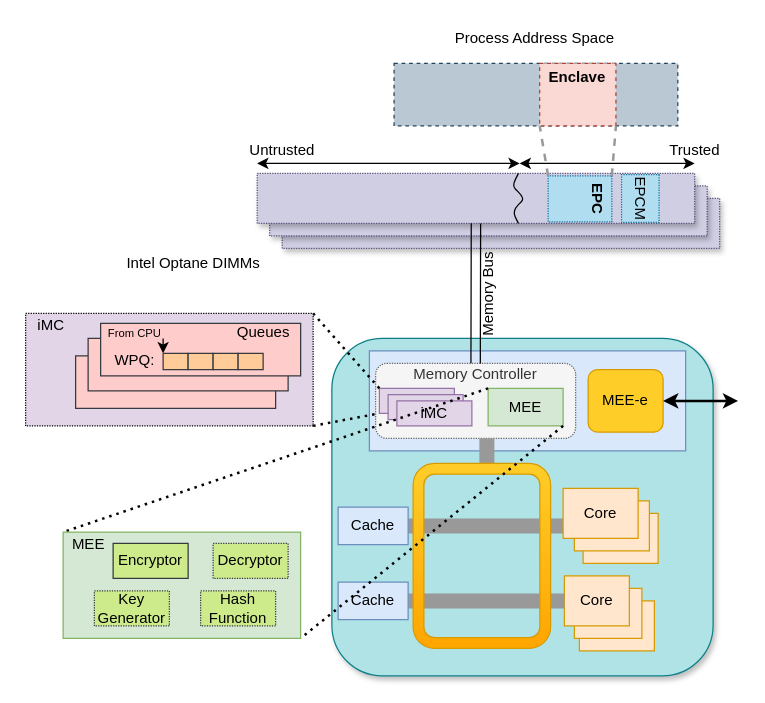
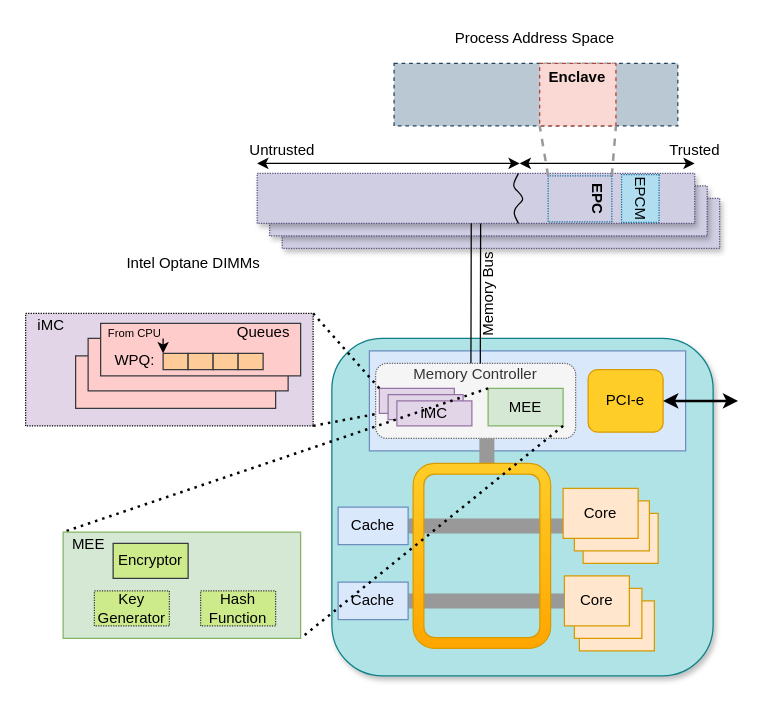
  <mxCell id="0" />
  <mxCell id="1" parent="0" />
  <mxCell id="2" value="" style="rounded=1;whiteSpace=wrap;html=1;glass=0;comic=0;shadow=1;fillColor=#b0e3e6;strokeColor=#0e8088;" vertex="1" parent="1"><mxGeometry x="265" y="270" width="305" height="270" as="geometry" /></mxCell>
  <mxCell id="3" value="" style="verticalLabelPosition=bottom;verticalAlign=top;html=1;shape=mxgraph.basic.rect;fillColor2=none;strokeWidth=1;size=20;indent=5;rounded=1;shadow=0;glass=0;dashed=0;comic=0;fillColor=#dae8fc;strokeColor=#6c8ebf;gradientColor=none;" vertex="1" parent="1"><mxGeometry x="295" y="280" width="253" height="80" as="geometry" /></mxCell>
  <mxCell id="4" value="" style="rounded=0;whiteSpace=wrap;html=1;shadow=1;glass=0;dashed=1;dashPattern=1 1;comic=0;fillColor=#d0cee2;strokeColor=#56517e;" vertex="1" parent="1"><mxGeometry x="225.25" y="158" width="350" height="40" as="geometry" /></mxCell>
  <mxCell id="5" value="" style="rounded=0;whiteSpace=wrap;html=1;shadow=1;glass=0;dashed=1;dashPattern=1 1;comic=0;fillColor=#d0cee2;strokeColor=#56517e;" vertex="1" parent="1"><mxGeometry x="215.25" y="148" width="350" height="40" as="geometry" /></mxCell>
  <mxCell id="6" value="Memory Controller&lt;br&gt;&lt;br&gt;&lt;br&gt;&lt;br&gt;" style="rounded=1;whiteSpace=wrap;html=1;dashed=1;dashPattern=1 1;fillColor=#f5f5f5;strokeColor=#666666;fontColor=#333333;" vertex="1" parent="1"><mxGeometry x="300" y="290" width="160" height="60" as="geometry" /></mxCell>
  <mxCell id="7" value="Core" style="rounded=0;whiteSpace=wrap;html=1;fillColor=#ffe6cc;strokeColor=#d79b00;" vertex="1" parent="1"><mxGeometry x="466" y="410" width="60" height="40" as="geometry" /></mxCell>
  <mxCell id="8" style="edgeStyle=orthogonalEdgeStyle;rounded=0;jumpSize=10;orthogonalLoop=1;jettySize=auto;html=1;exitX=1;exitY=0.5;exitDx=0;exitDy=0;entryX=0;entryY=0.75;entryDx=0;entryDy=0;startSize=6;endArrow=none;endFill=0;endSize=17;targetPerimeterSpacing=4;strokeColor=#999999;strokeWidth=12;" edge="1" parent="1" source="9" target="13"><mxGeometry relative="1" as="geometry" /></mxCell>
  <mxCell id="9" value="Cache" style="rounded=0;whiteSpace=wrap;html=1;fillColor=#dae8fc;strokeColor=#6c8ebf;" vertex="1" parent="1"><mxGeometry x="270" y="405" width="56" height="30" as="geometry" /></mxCell>
  <mxCell id="10" value="" style="rounded=0;whiteSpace=wrap;html=1;fillColor=#e1d5e7;strokeColor=#9673a6;" vertex="1" parent="1"><mxGeometry x="303" y="310" width="60" height="20" as="geometry" /></mxCell>
  <mxCell id="11" value="" style="rounded=0;whiteSpace=wrap;html=1;fillColor=#e1d5e7;strokeColor=#9673a6;" vertex="1" parent="1"><mxGeometry x="310" y="315" width="60" height="20" as="geometry" /></mxCell>
  <mxCell id="12" value="Core" style="rounded=0;whiteSpace=wrap;html=1;fillColor=#ffe6cc;strokeColor=#d79b00;" vertex="1" parent="1"><mxGeometry x="459" y="400" width="60" height="40" as="geometry" /></mxCell>
  <mxCell id="13" value="Core" style="rounded=0;whiteSpace=wrap;html=1;fillColor=#ffe6cc;strokeColor=#d79b00;" vertex="1" parent="1"><mxGeometry x="450" y="390" width="60" height="40" as="geometry" /></mxCell>
  <mxCell id="14" value="Core" style="rounded=0;whiteSpace=wrap;html=1;fillColor=#ffe6cc;strokeColor=#d79b00;" vertex="1" parent="1"><mxGeometry x="463" y="480" width="60" height="40" as="geometry" /></mxCell>
  <mxCell id="15" value="Core" style="rounded=0;whiteSpace=wrap;html=1;fillColor=#ffe6cc;strokeColor=#d79b00;" vertex="1" parent="1"><mxGeometry x="459" y="470" width="54" height="40" as="geometry" /></mxCell>
  <mxCell id="16" value="Core" style="rounded=0;whiteSpace=wrap;html=1;fillColor=#ffe6cc;strokeColor=#d79b00;" vertex="1" parent="1"><mxGeometry x="451" y="460" width="52" height="40" as="geometry" /></mxCell>
  <mxCell id="17" value="iMC" style="rounded=0;whiteSpace=wrap;html=1;fillColor=#e1d5e7;strokeColor=#9673a6;" vertex="1" parent="1"><mxGeometry x="317" y="320" width="60" height="20" as="geometry" /></mxCell>
  <mxCell id="18" value="MEE" style="rounded=0;whiteSpace=wrap;html=1;fillColor=#d5e8d4;strokeColor=#82b366;" vertex="1" parent="1"><mxGeometry x="390" y="310" width="60" height="30" as="geometry" /></mxCell>
  <mxCell id="19" value="" style="rounded=0;whiteSpace=wrap;html=1;shadow=1;glass=0;dashed=1;dashPattern=1 1;comic=0;fillColor=#d0cee2;strokeColor=#56517e;" vertex="1" parent="1"><mxGeometry x="205.25" y="138" width="350" height="40" as="geometry" /></mxCell>
  <mxCell id="20" value="" style="endArrow=none;html=1;exitX=0.5;exitY=1;exitDx=0;exitDy=0;" edge="1" parent="1"><mxGeometry width="50" height="50" relative="1" as="geometry"><mxPoint x="414.25" y="178" as="sourcePoint" /><mxPoint x="414.25" y="138" as="targetPoint" /><Array as="points"><mxPoint x="409.25" y="168" /><mxPoint x="419.25" y="158" /><mxPoint x="409.25" y="148" /></Array></mxGeometry></mxCell>
  <mxCell id="21" value="" style="endArrow=classic;startArrow=classic;html=1;" edge="1" parent="1"><mxGeometry width="50" height="50" relative="1" as="geometry"><mxPoint x="415.25" y="130" as="sourcePoint" /><mxPoint x="555.25" y="130" as="targetPoint" /></mxGeometry></mxCell>
  <mxCell id="22" value="Trusted" style="text;html=1;align=center;verticalAlign=middle;resizable=0;points=[];autosize=1;" vertex="1" parent="1"><mxGeometry x="524.75" y="110" width="60" height="20" as="geometry" /></mxCell>
  <mxCell id="23" value="" style="endArrow=classic;startArrow=classic;html=1;" edge="1" parent="1"><mxGeometry width="50" height="50" relative="1" as="geometry"><mxPoint x="205.25" y="130" as="sourcePoint" /><mxPoint x="415.25" y="130" as="targetPoint" /></mxGeometry></mxCell>
  <mxCell id="24" value="Untrusted" style="text;html=1;align=center;verticalAlign=middle;resizable=0;points=[];autosize=1;" vertex="1" parent="1"><mxGeometry x="190" y="110" width="70" height="20" as="geometry" /></mxCell>
  <mxCell id="25" value="" style="shape=link;html=1;startSize=6;endArrow=none;endFill=0;endSize=17;targetPerimeterSpacing=4;exitX=0.5;exitY=0;exitDx=0;exitDy=0;entryX=0.5;entryY=1;entryDx=0;entryDy=0;width=-7.5;" edge="1" parent="1" source="6" target="19"><mxGeometry width="50" height="50" relative="1" as="geometry"><mxPoint x="195" y="330" as="sourcePoint" /><mxPoint x="245" y="280" as="targetPoint" /></mxGeometry></mxCell>
  <mxCell id="26" value="Memory Bus" style="text;html=1;align=center;verticalAlign=middle;resizable=0;points=[];autosize=1;rotation=-90;" vertex="1" parent="1"><mxGeometry x="350.25" y="225" width="80" height="20" as="geometry" /></mxCell>
  <mxCell id="27" value="Intel Optane DIMMs" style="text;html=1;align=center;verticalAlign=middle;resizable=0;points=[];autosize=1;" vertex="1" parent="1"><mxGeometry x="94.25" y="200" width="120" height="20" as="geometry" /></mxCell>
- <mxCell id="28" value="&lt;font style=&quot;font-size: 12px&quot;&gt;&lt;b&gt;EPC&lt;br&gt;&lt;br&gt;&lt;br&gt;&lt;/b&gt;&lt;/font&gt;" style="rounded=0;whiteSpace=wrap;html=1;shadow=0;glass=0;dashed=1;dashPattern=1 1;comic=0;fillColor=#b1ddf0;strokeColor=#10739e;rotation=90;" vertex="1" parent="1"><mxGeometry x="445.04" y="132.97" width="36.87" height="50.94" as="geometry" /></mxCell>
+ <mxCell id="28" value="&lt;font style=&quot;font-size: 12px&quot;&gt;&lt;b&gt;EPC&lt;br&gt;&lt;br&gt;&lt;br&gt;&lt;/b&gt;&lt;/font&gt;" style="rounded=0;whiteSpace=wrap;html=1;shadow=0;glass=0;dashed=1;dashPattern=1 1;comic=0;fillColor=#d0cee2;strokeColor=#10739e;rotation=90;" vertex="1" parent="1"><mxGeometry x="445.04" y="132.97" width="36.87" height="50.94" as="geometry" /></mxCell>
  <mxCell id="29" value="" style="rounded=0;whiteSpace=wrap;html=1;shadow=0;glass=0;dashed=1;comic=0;fillColor=#bac8d3;strokeColor=#23445d;" vertex="1" parent="1"><mxGeometry x="314.75" y="50" width="227" height="50" as="geometry" /></mxCell>
  <mxCell id="30" value="Process Address Space" style="text;html=1;align=center;verticalAlign=middle;resizable=0;points=[];autosize=1;" vertex="1" parent="1"><mxGeometry x="356.5" y="20" width="140" height="20" as="geometry" /></mxCell>
  <mxCell id="31" value="&lt;b&gt;Enclave&lt;br&gt;&lt;br&gt;&lt;br&gt;&lt;/b&gt;" style="rounded=0;whiteSpace=wrap;html=1;shadow=0;glass=0;dashed=1;comic=0;fillColor=#fad9d5;strokeColor=#ae4132;" vertex="1" parent="1"><mxGeometry x="431.25" y="50" width="61" height="50" as="geometry" /></mxCell>
  <mxCell id="32" value="" style="endArrow=none;dashed=1;html=1;strokeColor=#999999;strokeWidth=2;entryX=0;entryY=1;entryDx=0;entryDy=0;exitX=0;exitY=1;exitDx=0;exitDy=0;" edge="1" parent="1" source="28" target="31"><mxGeometry width="50" height="50" relative="1" as="geometry"><mxPoint x="404.75" y="120" as="sourcePoint" /><mxPoint x="454.75" y="70" as="targetPoint" /></mxGeometry></mxCell>
  <mxCell id="33" value="" style="endArrow=none;dashed=1;html=1;strokeColor=#999999;strokeWidth=2;entryX=1;entryY=1;entryDx=0;entryDy=0;exitX=0;exitY=0;exitDx=0;exitDy=0;" edge="1" parent="1" source="28" target="31"><mxGeometry width="50" height="50" relative="1" as="geometry"><mxPoint x="436.25" y="148" as="sourcePoint" /><mxPoint x="464.75" y="70" as="targetPoint" /></mxGeometry></mxCell>
  <mxCell id="34" style="edgeStyle=orthogonalEdgeStyle;rounded=0;jumpSize=10;orthogonalLoop=1;jettySize=auto;html=1;exitX=1;exitY=0.5;exitDx=0;exitDy=0;entryX=0;entryY=0.5;entryDx=0;entryDy=0;startSize=6;endArrow=none;endFill=0;endSize=17;targetPerimeterSpacing=4;strokeColor=#999999;strokeWidth=12;" edge="1" parent="1" source="35" target="16"><mxGeometry relative="1" as="geometry" /></mxCell>
  <mxCell id="35" value="Cache" style="rounded=0;whiteSpace=wrap;html=1;fillColor=#dae8fc;strokeColor=#6c8ebf;" vertex="1" parent="1"><mxGeometry x="270" y="465" width="56" height="30" as="geometry" /></mxCell>
  <mxCell id="36" style="edgeStyle=orthogonalEdgeStyle;rounded=0;jumpSize=10;orthogonalLoop=1;jettySize=auto;html=1;startSize=6;endArrow=none;endFill=0;endSize=17;targetPerimeterSpacing=4;strokeColor=#999999;strokeWidth=12;entryX=0.5;entryY=1;entryDx=0;entryDy=0;" edge="1" parent="1"><mxGeometry relative="1" as="geometry"><mxPoint x="389" y="378" as="sourcePoint" /><mxPoint x="389" y="350" as="targetPoint" /><Array as="points"><mxPoint x="389" y="360" /><mxPoint x="389" y="360" /></Array></mxGeometry></mxCell>
  <mxCell id="37" value="" style="verticalLabelPosition=bottom;verticalAlign=top;html=1;shape=mxgraph.basic.rounded_frame;dx=8.6;rounded=1;shadow=0;glass=0;dashed=0;comic=0;fillColor=#ffcd28;strokeColor=#d79b00;gradientColor=#ffa500;" vertex="1" parent="1"><mxGeometry x="330" y="370" width="110" height="148" as="geometry" /></mxCell>
- <mxCell id="38" value="MEE-e" style="rounded=1;whiteSpace=wrap;html=1;shadow=0;glass=0;dashed=0;comic=0;fillColor=#ffcd28;gradientColor=none;strokeColor=#d79b00;" vertex="1" parent="1"><mxGeometry x="470" y="295" width="60" height="50" as="geometry" /></mxCell>
+ <mxCell id="38" value="PCI-e" style="rounded=1;whiteSpace=wrap;html=1;shadow=0;glass=0;dashed=0;comic=0;fillColor=#ffcd28;gradientColor=none;strokeColor=#d79b00;" vertex="1" parent="1"><mxGeometry x="470" y="295" width="60" height="50" as="geometry" /></mxCell>
  <mxCell id="39" value="" style="endArrow=classic;startArrow=classic;html=1;strokeColor=#000000;strokeWidth=2;exitX=1;exitY=0.5;exitDx=0;exitDy=0;" edge="1" parent="1" source="38"><mxGeometry width="50" height="50" relative="1" as="geometry"><mxPoint x="570" y="340" as="sourcePoint" /><mxPoint x="590" y="320" as="targetPoint" /></mxGeometry></mxCell>
  <mxCell id="40" value="EPCM" style="rounded=0;whiteSpace=wrap;html=1;shadow=0;glass=0;dashed=1;dashPattern=1 1;comic=0;strokeColor=#10739e;fillColor=#b1ddf0;rotation=90;" vertex="1" parent="1"><mxGeometry x="492.62" y="143.13" width="38.25" height="30" as="geometry" /></mxCell>
  <mxCell id="41" value="" style="endArrow=none;html=1;strokeColor=#000000;strokeWidth=2;entryX=0;entryY=0;entryDx=0;entryDy=0;dashed=1;dashPattern=1 2;exitX=1;exitY=0;exitDx=0;exitDy=0;" edge="1" parent="1" source="43" target="10"><mxGeometry width="50" height="50" relative="1" as="geometry"><mxPoint x="160" y="270" as="sourcePoint" /><mxPoint x="220" y="280" as="targetPoint" /></mxGeometry></mxCell>
  <mxCell id="42" value="" style="endArrow=none;html=1;strokeColor=#000000;strokeWidth=2;entryX=0;entryY=1;entryDx=0;entryDy=0;dashed=1;dashPattern=1 2;exitX=1;exitY=1;exitDx=0;exitDy=0;" edge="1" parent="1" source="43" target="10"><mxGeometry width="50" height="50" relative="1" as="geometry"><mxPoint x="160" y="360" as="sourcePoint" /><mxPoint x="265" y="340" as="targetPoint" /></mxGeometry></mxCell>
  <mxCell id="43" value="" style="rounded=0;whiteSpace=wrap;html=1;fillColor=#e1d5e7;strokeColor=#000000;dashed=1;dashPattern=1 1;" vertex="1" parent="1"><mxGeometry y="250" width="230" height="90" as="geometry" x="20" /></mxCell>
  <mxCell id="44" value="" style="rounded=0;whiteSpace=wrap;html=1;shadow=0;glass=0;comic=0;strokeColor=#36393d;fillColor=#ffcccc;" vertex="1" parent="1"><mxGeometry x="60" y="284" width="160" height="42" as="geometry" /></mxCell>
  <mxCell id="45" value="" style="rounded=0;whiteSpace=wrap;html=1;shadow=0;glass=0;comic=0;strokeColor=#36393d;fillColor=#ffcccc;" vertex="1" parent="1"><mxGeometry x="70" y="270" width="160" height="42" as="geometry" /></mxCell>
  <mxCell id="46" value="" style="rounded=0;whiteSpace=wrap;html=1;shadow=0;glass=0;comic=0;strokeColor=#36393d;fillColor=#ffcccc;" vertex="1" parent="1"><mxGeometry x="80" y="258" width="160" height="42" as="geometry" /></mxCell>
  <mxCell id="47" value="Queues" style="text;html=1;align=center;verticalAlign=middle;resizable=0;points=[];autosize=1;" vertex="1" parent="1"><mxGeometry x="180" y="255" width="60" height="20" as="geometry" /></mxCell>
  <mxCell id="48" value="" style="rounded=0;whiteSpace=wrap;html=1;shadow=0;glass=0;comic=0;strokeColor=#36393d;fillColor=#ffcc99;rotation=0;" vertex="1" parent="1"><mxGeometry x="130" y="282" width="20" height="13" as="geometry" /></mxCell>
  <mxCell id="49" value="" style="rounded=0;whiteSpace=wrap;html=1;shadow=0;glass=0;comic=0;strokeColor=#36393d;fillColor=#ffcc99;rotation=0;" vertex="1" parent="1"><mxGeometry x="150" y="282" width="20" height="13" as="geometry" /></mxCell>
  <mxCell id="50" value="" style="rounded=0;whiteSpace=wrap;html=1;shadow=0;glass=0;comic=0;strokeColor=#36393d;fillColor=#ffcc99;rotation=0;" vertex="1" parent="1"><mxGeometry x="170" y="282" width="20" height="13" as="geometry" /></mxCell>
  <mxCell id="51" value="" style="rounded=0;whiteSpace=wrap;html=1;shadow=0;glass=0;comic=0;strokeColor=#36393d;fillColor=#ffcc99;rotation=0;" vertex="1" parent="1"><mxGeometry x="190" y="282" width="20" height="13" as="geometry" /></mxCell>
  <mxCell id="52" value="WPQ:" style="text;html=1;align=center;verticalAlign=middle;resizable=0;points=[];autosize=1;" vertex="1" parent="1"><mxGeometry x="82" y="277.5" width="50" height="20" as="geometry" /></mxCell>
  <mxCell id="53" value="&lt;font style=&quot;font-size: 9px&quot;&gt;From CPU&lt;/font&gt;" style="text;html=1;align=center;verticalAlign=middle;resizable=0;points=[];autosize=1;" vertex="1" parent="1"><mxGeometry x="77" y="255" width="60" height="20" as="geometry" /></mxCell>
  <mxCell id="54" value="" style="endArrow=classic;html=1;strokeColor=#000000;strokeWidth=1;" edge="1" parent="1"><mxGeometry width="50" height="50" relative="1" as="geometry"><mxPoint x="130" y="270" as="sourcePoint" /><mxPoint x="130" y="282" as="targetPoint" /></mxGeometry></mxCell>
  <mxCell id="55" value="" style="endArrow=none;html=1;strokeColor=#000000;strokeWidth=2;dashed=1;dashPattern=1 2;exitX=0;exitY=0;exitDx=0;exitDy=0;entryX=0;entryY=0;entryDx=0;entryDy=0;" edge="1" parent="1" source="18" target="57"><mxGeometry width="50" height="50" relative="1" as="geometry"><mxPoint x="570" y="250" as="sourcePoint" /><mxPoint x="680" y="370" as="targetPoint" /></mxGeometry></mxCell>
  <mxCell id="56" value="" style="endArrow=none;html=1;strokeColor=#000000;strokeWidth=2;dashed=1;dashPattern=1 2;exitX=1;exitY=1;exitDx=0;exitDy=0;entryX=1;entryY=1;entryDx=0;entryDy=0;" edge="1" parent="1" source="18" target="57"><mxGeometry width="50" height="50" relative="1" as="geometry"><mxPoint x="470" y="350" as="sourcePoint" /><mxPoint x="650" y="490" as="targetPoint" /><Array as="points"><mxPoint x="240" y="510" /></Array></mxGeometry></mxCell>
  <mxCell id="57" value="" style="rounded=0;whiteSpace=wrap;html=1;fillColor=#d5e8d4;strokeColor=#82b366;" vertex="1" parent="1"><mxGeometry x="50" y="425" width="190" height="85" as="geometry" /></mxCell>
  <mxCell id="58" value="iMC" style="text;html=1;align=center;verticalAlign=middle;resizable=0;points=[];autosize=1;" vertex="1" parent="1"><mxGeometry y="250" width="40" height="20" as="geometry" x="20" /></mxCell>
  <mxCell id="59" value="MEE" style="text;html=1;align=center;verticalAlign=middle;resizable=0;points=[];autosize=1;" vertex="1" parent="1"><mxGeometry x="50" y="425" width="40" height="20" as="geometry" /></mxCell>
  <mxCell id="60" value="Encryptor" style="rounded=0;whiteSpace=wrap;html=1;shadow=0;glass=0;dashed=0;dashPattern=1 1;comic=0;strokeColor=#36393d;fillColor=#cdeb8b;" vertex="1" parent="1"><mxGeometry x="90" y="434" width="60" height="28" as="geometry" /></mxCell>
- <mxCell id="61" value="Decryptor" style="rounded=0;whiteSpace=wrap;html=1;shadow=0;glass=0;dashed=1;dashPattern=1 1;comic=0;strokeColor=#36393d;fillColor=#cdeb8b;" vertex="1" parent="1"><mxGeometry x="170" y="434" width="60" height="28" as="geometry" /></mxCell>
  <mxCell id="62" value="Key Generator" style="rounded=0;whiteSpace=wrap;html=1;shadow=0;glass=0;dashed=1;dashPattern=1 1;comic=0;strokeColor=#36393d;fillColor=#cdeb8b;" vertex="1" parent="1"><mxGeometry x="75" y="472" width="60" height="28" as="geometry" /></mxCell>
  <mxCell id="63" value="Hash&lt;br&gt;Function" style="rounded=0;whiteSpace=wrap;html=1;shadow=0;glass=0;dashed=1;dashPattern=1 1;comic=0;strokeColor=#36393d;fillColor=#cdeb8b;" vertex="1" parent="1"><mxGeometry x="160" y="472" width="60" height="28" as="geometry" /></mxCell>
